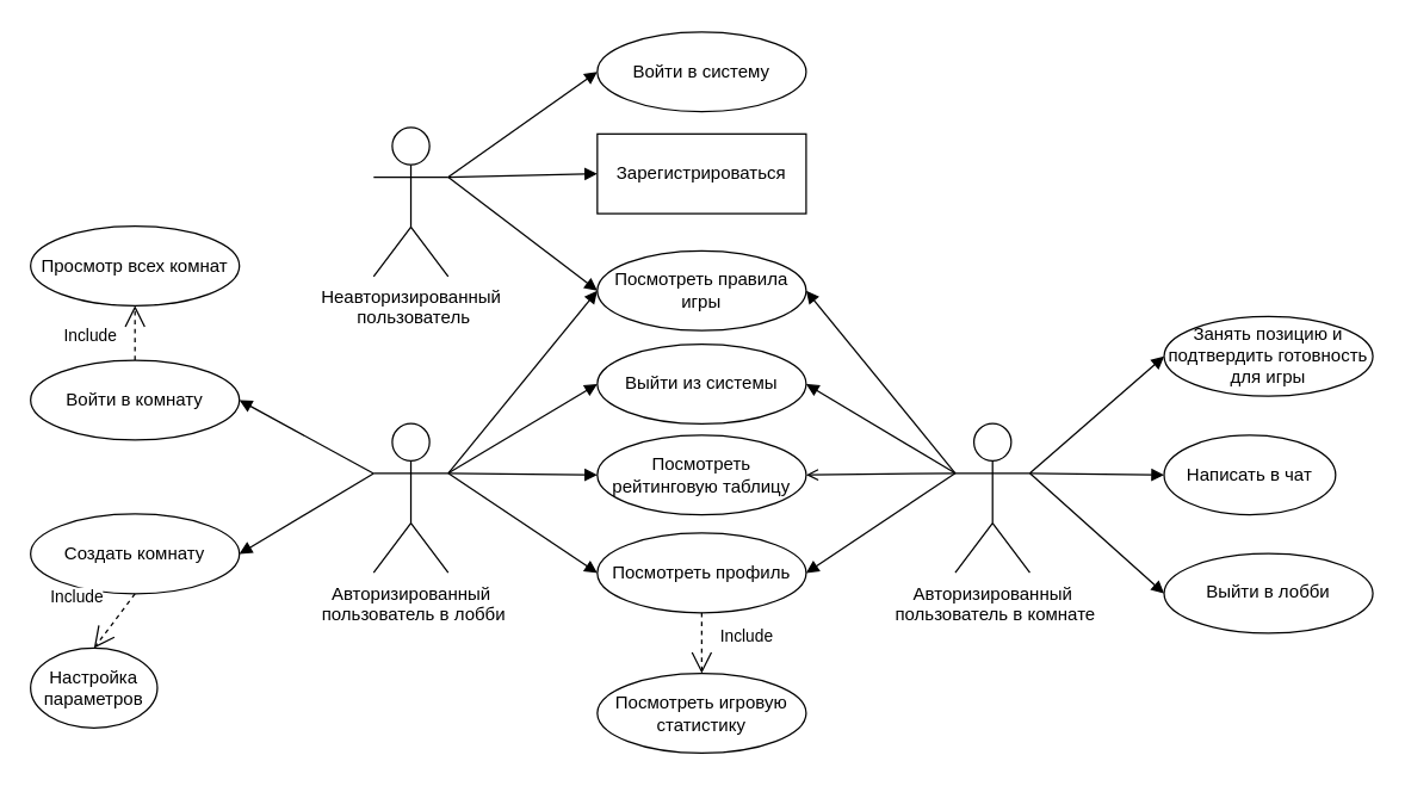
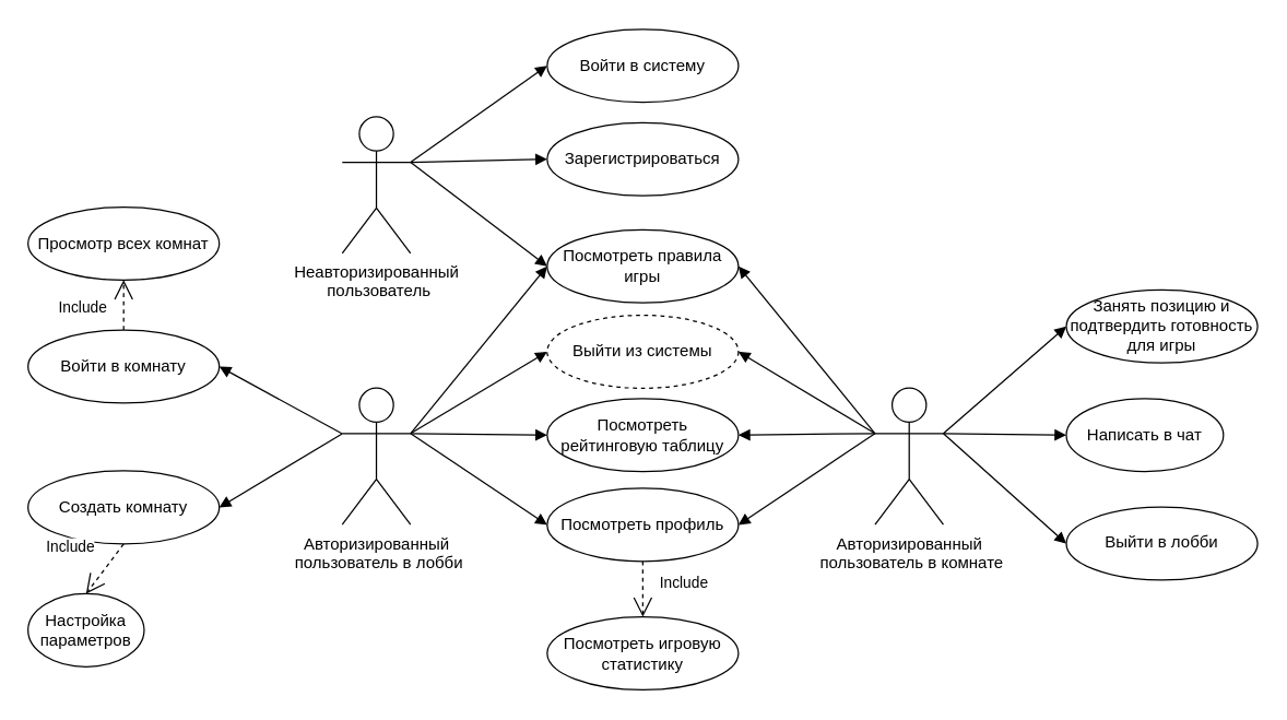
  <mxCell id="0" />
  <mxCell id="1" parent="0" />
  <mxCell id="2" value="Неавторизированный&lt;br&gt;&amp;nbsp;пользователь" style="shape=umlActor;verticalLabelPosition=bottom;labelBackgroundColor=#ffffff;verticalAlign=top;html=1;" parent="1" vertex="1"><mxGeometry x="250" y="85" width="50" height="100" as="geometry" /></mxCell>
  <mxCell id="3" value="" style="html=1;verticalAlign=bottom;endArrow=block;entryX=0;entryY=0.5;entryDx=0;entryDy=0;exitX=1;exitY=0.333;exitDx=0;exitDy=0;exitPerimeter=0;" parent="1" source="2" target="4" edge="1"><mxGeometry width="80" relative="1" as="geometry"><mxPoint x="275" y="71" as="sourcePoint" /><mxPoint x="250" y="401" as="targetPoint" /></mxGeometry></mxCell>
  <mxCell id="4" value="Войти в систему" style="ellipse;whiteSpace=wrap;html=1;" parent="1" vertex="1"><mxGeometry x="400" y="20.895" width="140" height="53.421" as="geometry" /></mxCell>
- <mxCell id="5" value="Зарегистрироваться" style="whiteSpace=wrap;html=1;rounded=0;" parent="1" vertex="1"><mxGeometry x="400" y="89.316" width="140" height="53.421" as="geometry" /></mxCell>
+ <mxCell id="5" value="Зарегистрироваться" style="ellipse;whiteSpace=wrap;html=1;" parent="1" vertex="1"><mxGeometry x="400" y="89.316" width="140" height="53.421" as="geometry" /></mxCell>
  <mxCell id="6" value="Создать комнату" style="ellipse;whiteSpace=wrap;html=1;" parent="1" vertex="1"><mxGeometry x="20" y="344.158" width="140" height="53.421" as="geometry" /></mxCell>
  <mxCell id="7" value="Войти в комнату" style="ellipse;whiteSpace=wrap;html=1;" parent="1" vertex="1"><mxGeometry x="20" y="241.105" width="140" height="53.421" as="geometry" /></mxCell>
  <mxCell id="8" value="Посмотреть правила игры" style="ellipse;whiteSpace=wrap;html=1;" parent="1" vertex="1"><mxGeometry x="400" y="167.711" width="140" height="53.421" as="geometry" /></mxCell>
- <mxCell id="9" value="Выйти из системы" style="ellipse;whiteSpace=wrap;html=1;" parent="1" vertex="1"><mxGeometry x="400" y="230.263" width="140" height="53.421" as="geometry" /></mxCell>
+ <mxCell id="9" value="Выйти из системы" style="ellipse;whiteSpace=wrap;html=1;dashed=1;" parent="1" vertex="1"><mxGeometry x="400" y="230.263" width="140" height="53.421" as="geometry" /></mxCell>
  <mxCell id="10" value="Посмотреть профиль" style="ellipse;whiteSpace=wrap;html=1;" parent="1" vertex="1"><mxGeometry x="400" y="356.947" width="140" height="53.421" as="geometry" /></mxCell>
  <mxCell id="11" value="Просмотр всех комнат" style="ellipse;whiteSpace=wrap;html=1;" parent="1" vertex="1"><mxGeometry x="20" y="151.105" width="140" height="53.421" as="geometry" /></mxCell>
  <mxCell id="12" value="Include" style="endArrow=open;endSize=12;dashed=1;html=1;exitX=0.5;exitY=0;exitDx=0;exitDy=0;entryX=0.5;entryY=1;entryDx=0;entryDy=0;" parent="1" source="7" target="11" edge="1"><mxGeometry x="-0.111" y="30" width="160" relative="1" as="geometry"><mxPoint x="340" y="694" as="sourcePoint" /><mxPoint x="500" y="694" as="targetPoint" /><mxPoint as="offset" /></mxGeometry></mxCell>
  <mxCell id="13" value="Настройка параметров" style="ellipse;whiteSpace=wrap;html=1;" parent="1" vertex="1"><mxGeometry x="20" y="434.105" width="85" height="53.421" as="geometry" /></mxCell>
  <mxCell id="14" value="Include" style="endArrow=open;endSize=12;dashed=1;html=1;exitX=0.5;exitY=1;exitDx=0;exitDy=0;entryX=0.5;entryY=0;entryDx=0;entryDy=0;" parent="1" source="6" target="13" edge="1"><mxGeometry x="0.076" y="-30" width="160" relative="1" as="geometry"><mxPoint x="330" y="613.816" as="sourcePoint" /><mxPoint x="410" y="613.816" as="targetPoint" /><mxPoint as="offset" /></mxGeometry></mxCell>
  <mxCell id="15" value="Посмотреть игровую статистику" style="ellipse;whiteSpace=wrap;html=1;" parent="1" vertex="1"><mxGeometry x="400" y="451" width="140" height="53.421" as="geometry" /></mxCell>
  <mxCell id="16" value="Include" style="endArrow=open;endSize=12;dashed=1;html=1;exitX=0.5;exitY=1;exitDx=0;exitDy=0;entryX=0.5;entryY=0;entryDx=0;entryDy=0;" parent="1" source="10" target="15" edge="1"><mxGeometry x="-0.185" y="30" width="160" relative="1" as="geometry"><mxPoint x="352.5" y="309.316" as="sourcePoint" /><mxPoint x="432.5" y="309.316" as="targetPoint" /><mxPoint y="-1" as="offset" /></mxGeometry></mxCell>
  <mxCell id="17" value="Посмотреть рейтинговую таблицу" style="ellipse;whiteSpace=wrap;html=1;" parent="1" vertex="1"><mxGeometry x="400" y="291.211" width="140" height="53.421" as="geometry" /></mxCell>
  <mxCell id="18" value="Авторизированный&lt;br&gt;&amp;nbsp;пользователь в лобби" style="shape=umlActor;verticalLabelPosition=bottom;labelBackgroundColor=#ffffff;verticalAlign=top;html=1;" parent="1" vertex="1"><mxGeometry x="250" y="283.5" width="50" height="100" as="geometry" /></mxCell>
  <mxCell id="19" value="" style="html=1;verticalAlign=bottom;endArrow=block;entryX=1;entryY=0.5;entryDx=0;entryDy=0;" parent="1" target="7" edge="1"><mxGeometry width="80" relative="1" as="geometry"><mxPoint x="250" y="317" as="sourcePoint" /><mxPoint x="120" y="333" as="targetPoint" /></mxGeometry></mxCell>
  <mxCell id="20" value="" style="html=1;verticalAlign=bottom;endArrow=block;entryX=1;entryY=0.5;entryDx=0;entryDy=0;" parent="1" target="6" edge="1"><mxGeometry width="80" relative="1" as="geometry"><mxPoint x="250" y="317" as="sourcePoint" /><mxPoint x="435" y="392.316" as="targetPoint" /></mxGeometry></mxCell>
  <mxCell id="21" value="" style="html=1;verticalAlign=bottom;endArrow=block;entryX=0;entryY=0.5;entryDx=0;entryDy=0;exitX=1;exitY=0.333;exitDx=0;exitDy=0;exitPerimeter=0;" parent="1" source="18" target="8" edge="1"><mxGeometry width="80" relative="1" as="geometry"><mxPoint x="190" y="661.333" as="sourcePoint" /><mxPoint x="380" y="571.816" as="targetPoint" /></mxGeometry></mxCell>
  <mxCell id="22" value="" style="html=1;verticalAlign=bottom;endArrow=block;entryX=0;entryY=0.5;entryDx=0;entryDy=0;exitX=1;exitY=0.333;exitDx=0;exitDy=0;exitPerimeter=0;" parent="1" source="18" target="9" edge="1"><mxGeometry width="80" relative="1" as="geometry"><mxPoint x="300" y="311" as="sourcePoint" /><mxPoint x="340" y="461" as="targetPoint" /></mxGeometry></mxCell>
  <mxCell id="23" value="" style="html=1;verticalAlign=bottom;endArrow=block;entryX=0;entryY=0.5;entryDx=0;entryDy=0;exitX=1;exitY=0.333;exitDx=0;exitDy=0;exitPerimeter=0;" parent="1" source="18" target="17" edge="1"><mxGeometry width="80" relative="1" as="geometry"><mxPoint x="200" y="601.833" as="sourcePoint" /><mxPoint x="400" y="685.974" as="targetPoint" /></mxGeometry></mxCell>
  <mxCell id="24" value="" style="html=1;verticalAlign=bottom;endArrow=block;entryX=0;entryY=0.5;entryDx=0;entryDy=0;exitX=1;exitY=0.333;exitDx=0;exitDy=0;exitPerimeter=0;" parent="1" source="18" target="10" edge="1"><mxGeometry width="80" relative="1" as="geometry"><mxPoint x="270" y="445.333" as="sourcePoint" /><mxPoint x="470" y="428.868" as="targetPoint" /></mxGeometry></mxCell>
  <mxCell id="25" value="" style="html=1;verticalAlign=bottom;endArrow=block;exitX=1;exitY=0.333;exitDx=0;exitDy=0;exitPerimeter=0;entryX=0;entryY=0.5;entryDx=0;entryDy=0;" parent="1" source="2" target="5" edge="1"><mxGeometry width="80" relative="1" as="geometry"><mxPoint x="210" y="40.833" as="sourcePoint" /><mxPoint x="470" y="101.105" as="targetPoint" /></mxGeometry></mxCell>
  <mxCell id="26" value="" style="html=1;verticalAlign=bottom;endArrow=block;exitX=1;exitY=0.333;exitDx=0;exitDy=0;exitPerimeter=0;entryX=0;entryY=0.5;entryDx=0;entryDy=0;" parent="1" source="2" target="8" edge="1"><mxGeometry width="80" relative="1" as="geometry"><mxPoint x="210" y="114.333" as="sourcePoint" /><mxPoint x="470" y="181.105" as="targetPoint" /></mxGeometry></mxCell>
  <mxCell id="27" value="Авторизированный&lt;br&gt;&amp;nbsp;пользователь в комнате" style="shape=umlActor;verticalLabelPosition=bottom;labelBackgroundColor=#ffffff;verticalAlign=top;html=1;" vertex="1" parent="1"><mxGeometry x="640" y="283.5" width="50" height="100" as="geometry" /></mxCell>
  <mxCell id="28" value="" style="html=1;verticalAlign=bottom;endArrow=block;exitX=0;exitY=0.333;exitDx=0;exitDy=0;exitPerimeter=0;entryX=1;entryY=0.5;entryDx=0;entryDy=0;" edge="1" parent="1" source="27" target="8"><mxGeometry width="80" relative="1" as="geometry"><mxPoint x="660" y="110.833" as="sourcePoint" /><mxPoint x="800" y="113.605" as="targetPoint" /></mxGeometry></mxCell>
  <mxCell id="29" value="" style="html=1;verticalAlign=bottom;endArrow=block;entryX=1;entryY=0.5;entryDx=0;entryDy=0;exitX=0;exitY=0.333;exitDx=0;exitDy=0;exitPerimeter=0;" edge="1" parent="1" source="27" target="10"><mxGeometry width="80" relative="1" as="geometry"><mxPoint x="740" y="21" as="sourcePoint" /><mxPoint x="590" y="194.921" as="targetPoint" /></mxGeometry></mxCell>
- <mxCell id="30" value="" style="html=1;verticalAlign=bottom;endArrow=open;entryX=1;entryY=0.5;entryDx=0;entryDy=0;exitX=0;exitY=0.333;exitDx=0;exitDy=0;exitPerimeter=0;" edge="1" parent="1" source="27" target="17"><mxGeometry width="80" relative="1" as="geometry"><mxPoint x="810" y="87.833" as="sourcePoint" /><mxPoint x="570.16" y="287.027" as="targetPoint" /></mxGeometry></mxCell>
+ <mxCell id="30" value="" style="html=1;verticalAlign=bottom;endArrow=block;entryX=1;entryY=0.5;entryDx=0;entryDy=0;exitX=0;exitY=0.333;exitDx=0;exitDy=0;exitPerimeter=0;" edge="1" parent="1" source="27" target="17"><mxGeometry width="80" relative="1" as="geometry"><mxPoint x="810" y="87.833" as="sourcePoint" /><mxPoint x="570.16" y="287.027" as="targetPoint" /></mxGeometry></mxCell>
  <mxCell id="31" value="Занять позицию и подтвердить готовность для игры" style="ellipse;whiteSpace=wrap;html=1;" vertex="1" parent="1"><mxGeometry x="780" y="211.711" width="140" height="53.421" as="geometry" /></mxCell>
  <mxCell id="32" value="Написать в чат" style="ellipse;whiteSpace=wrap;html=1;" vertex="1" parent="1"><mxGeometry x="780" y="291.211" width="115" height="53.421" as="geometry" /></mxCell>
  <mxCell id="33" value="Выйти в лобби" style="ellipse;whiteSpace=wrap;html=1;" vertex="1" parent="1"><mxGeometry x="780" y="370.711" width="140" height="53.421" as="geometry" /></mxCell>
  <mxCell id="34" value="" style="html=1;verticalAlign=bottom;endArrow=block;exitX=0;exitY=0.333;exitDx=0;exitDy=0;exitPerimeter=0;entryX=1;entryY=0.5;entryDx=0;entryDy=0;" edge="1" parent="1" source="27" target="9"><mxGeometry width="80" relative="1" as="geometry"><mxPoint x="650" y="326.833" as="sourcePoint" /><mxPoint x="550" y="204.421" as="targetPoint" /></mxGeometry></mxCell>
  <mxCell id="35" value="" style="html=1;verticalAlign=bottom;endArrow=block;exitX=1;exitY=0.333;exitDx=0;exitDy=0;exitPerimeter=0;entryX=0;entryY=0.5;entryDx=0;entryDy=0;" edge="1" parent="1" source="27" target="31"><mxGeometry width="80" relative="1" as="geometry"><mxPoint x="650" y="326.833" as="sourcePoint" /><mxPoint x="550" y="204.421" as="targetPoint" /></mxGeometry></mxCell>
  <mxCell id="36" value="" style="html=1;verticalAlign=bottom;endArrow=block;exitX=1;exitY=0.333;exitDx=0;exitDy=0;exitPerimeter=0;entryX=0;entryY=0.5;entryDx=0;entryDy=0;" edge="1" parent="1" source="27" target="32"><mxGeometry width="80" relative="1" as="geometry"><mxPoint x="660" y="336.833" as="sourcePoint" /><mxPoint x="560" y="214.421" as="targetPoint" /></mxGeometry></mxCell>
  <mxCell id="37" value="" style="html=1;verticalAlign=bottom;endArrow=block;entryX=0;entryY=0.5;entryDx=0;entryDy=0;exitX=1;exitY=0.333;exitDx=0;exitDy=0;exitPerimeter=0;" edge="1" parent="1" source="27" target="33"><mxGeometry width="80" relative="1" as="geometry"><mxPoint x="700" y="311" as="sourcePoint" /><mxPoint x="780" y="301.421" as="targetPoint" /></mxGeometry></mxCell>
